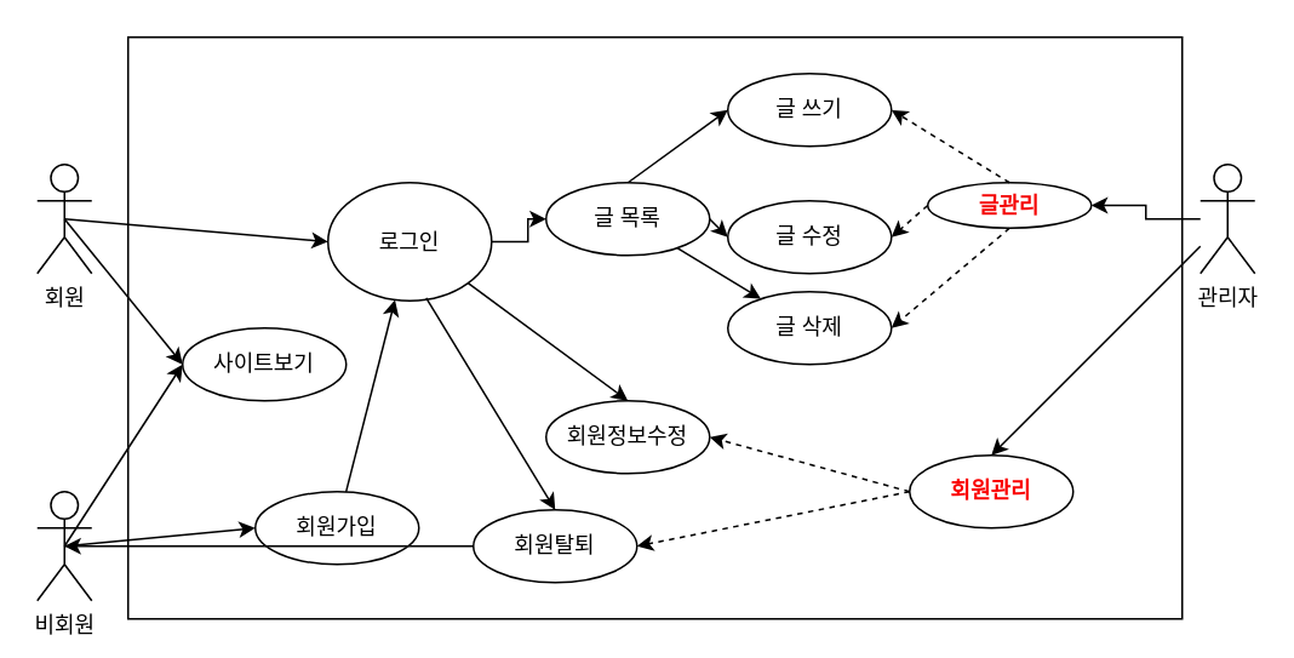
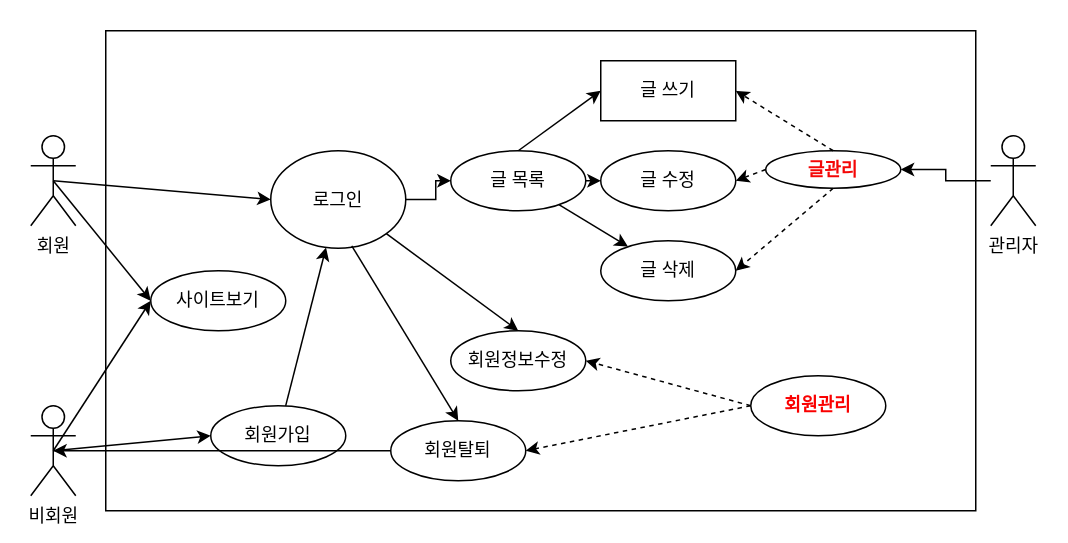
  <mxCell id="0" />
  <mxCell id="1" parent="0" />
  <mxCell id="2" value="" style="rounded=0;whiteSpace=wrap;html=1;movable=0;resizable=0;rotatable=0;deletable=0;editable=0;locked=1;connectable=0;" vertex="1" parent="1"><mxGeometry x="70" y="20" width="580" height="320" as="geometry" /></mxCell>
  <mxCell id="3" value="회원" style="shape=umlActor;verticalLabelPosition=bottom;verticalAlign=top;html=1;outlineConnect=0;" vertex="1" parent="1"><mxGeometry x="20" y="90" width="30" height="60" as="geometry" /></mxCell>
  <mxCell id="4" value="" style="rounded=0;orthogonalLoop=1;jettySize=auto;html=1;entryX=0;entryY=0.5;entryDx=0;entryDy=0;exitX=0.5;exitY=0.5;exitDx=0;exitDy=0;exitPerimeter=0;" edge="1" parent="1" source="5" target="16"><mxGeometry relative="1" as="geometry"><mxPoint x="130" y="290" as="targetPoint" /></mxGeometry></mxCell>
  <mxCell id="5" value="비회원&lt;br&gt;" style="shape=umlActor;verticalLabelPosition=bottom;verticalAlign=top;html=1;outlineConnect=0;" vertex="1" parent="1"><mxGeometry x="20" y="270" width="30" height="60" as="geometry" /></mxCell>
  <mxCell id="6" value="" style="edgeStyle=orthogonalEdgeStyle;rounded=0;orthogonalLoop=1;jettySize=auto;html=1;" edge="1" parent="1" source="7" target="18"><mxGeometry relative="1" as="geometry" /></mxCell>
  <mxCell id="7" value="관리자" style="shape=umlActor;verticalLabelPosition=bottom;verticalAlign=top;html=1;outlineConnect=0;" vertex="1" parent="1"><mxGeometry x="660" y="90" width="30" height="60" as="geometry" /></mxCell>
  <mxCell id="8" value="사이트보기" style="ellipse;whiteSpace=wrap;html=1;" vertex="1" parent="1"><mxGeometry x="100" y="180" width="90" height="40" as="geometry" /></mxCell>
  <mxCell id="9" value="" style="rounded=0;orthogonalLoop=1;jettySize=auto;html=1;" edge="1" parent="1" source="10" target="17"><mxGeometry relative="1" as="geometry" /></mxCell>
  <mxCell id="10" value="글 목록" style="ellipse;whiteSpace=wrap;html=1;" vertex="1" parent="1"><mxGeometry x="300" y="100" width="90" height="40" as="geometry" /></mxCell>
  <mxCell id="11" value="" style="endArrow=classic;html=1;rounded=0;exitX=0.5;exitY=0.5;exitDx=0;exitDy=0;exitPerimeter=0;entryX=0;entryY=0.5;entryDx=0;entryDy=0;" edge="1" parent="1" source="3" target="14"><mxGeometry width="50" height="50" relative="1" as="geometry"><mxPoint x="330" y="350" as="sourcePoint" /><mxPoint x="190" y="120" as="targetPoint" /></mxGeometry></mxCell>
  <mxCell id="12" value="" style="endArrow=classic;html=1;rounded=0;exitX=0.5;exitY=0.5;exitDx=0;exitDy=0;exitPerimeter=0;entryX=0;entryY=0.5;entryDx=0;entryDy=0;" edge="1" parent="1" source="3" target="8"><mxGeometry width="50" height="50" relative="1" as="geometry"><mxPoint x="330" y="350" as="sourcePoint" /><mxPoint x="380" y="300" as="targetPoint" /></mxGeometry></mxCell>
  <mxCell id="13" value="" style="edgeStyle=orthogonalEdgeStyle;rounded=0;orthogonalLoop=1;jettySize=auto;html=1;" edge="1" parent="1" source="14" target="10"><mxGeometry relative="1" as="geometry" /></mxCell>
  <mxCell id="14" value="로그인" style="ellipse;whiteSpace=wrap;html=1;" vertex="1" parent="1"><mxGeometry x="180" y="100" width="90" height="65" as="geometry" /></mxCell>
  <mxCell id="15" value="" style="rounded=0;orthogonalLoop=1;jettySize=auto;html=1;" edge="1" parent="1" source="16" target="14"><mxGeometry relative="1" as="geometry" /></mxCell>
  <mxCell id="16" value="회원가입" style="ellipse;whiteSpace=wrap;html=1;" vertex="1" parent="1"><mxGeometry x="140" y="270" width="90" height="40" as="geometry" /></mxCell>
  <mxCell id="17" value="글 삭제" style="ellipse;whiteSpace=wrap;html=1;" vertex="1" parent="1"><mxGeometry x="400" y="160" width="90" height="40" as="geometry" /></mxCell>
  <mxCell id="18" value="글관리" style="ellipse;whiteSpace=wrap;html=1;fontColor=#f40606;fontStyle=1" vertex="1" parent="1"><mxGeometry x="510" y="100" width="90" height="25" as="geometry" /></mxCell>
  <mxCell id="19" value="" style="endArrow=classic;html=1;rounded=0;exitX=0.5;exitY=0.5;exitDx=0;exitDy=0;exitPerimeter=0;entryX=0;entryY=0.5;entryDx=0;entryDy=0;" edge="1" parent="1" source="5" target="8"><mxGeometry width="50" height="50" relative="1" as="geometry"><mxPoint x="330" y="350" as="sourcePoint" /><mxPoint x="380" y="300" as="targetPoint" /></mxGeometry></mxCell>
- <mxCell id="20" value="글 수정" style="ellipse;whiteSpace=wrap;html=1;" vertex="1" parent="1"><mxGeometry x="400" y="110" width="90" height="40" as="geometry" /></mxCell>
- <mxCell id="21" value="글 쓰기" style="ellipse;whiteSpace=wrap;html=1;" vertex="1" parent="1"><mxGeometry x="400" y="40" width="90" height="40" as="geometry" /></mxCell>
+ <mxCell id="20" value="글 수정" style="ellipse;whiteSpace=wrap;html=1;" vertex="1" parent="1"><mxGeometry x="400" y="100" width="90" height="40" as="geometry" /></mxCell>
+ <mxCell id="21" value="글 쓰기" style="whiteSpace=wrap;html=1;rounded=0;" vertex="1" parent="1"><mxGeometry x="400" y="40" width="90" height="40" as="geometry" /></mxCell>
  <mxCell id="22" value="" style="endArrow=classic;html=1;rounded=0;entryX=0;entryY=0.5;entryDx=0;entryDy=0;exitX=0.5;exitY=0;exitDx=0;exitDy=0;" edge="1" parent="1" source="10" target="21"><mxGeometry width="50" height="50" relative="1" as="geometry"><mxPoint x="370" y="350" as="sourcePoint" /><mxPoint x="420" y="300" as="targetPoint" /></mxGeometry></mxCell>
  <mxCell id="23" value="" style="endArrow=classic;html=1;rounded=0;exitX=1;exitY=0.5;exitDx=0;exitDy=0;entryX=0;entryY=0.5;entryDx=0;entryDy=0;" edge="1" parent="1" source="10" target="20"><mxGeometry width="50" height="50" relative="1" as="geometry"><mxPoint x="370" y="350" as="sourcePoint" /><mxPoint x="420" y="300" as="targetPoint" /></mxGeometry></mxCell>
  <mxCell id="24" value="" style="endArrow=classic;html=1;rounded=0;entryX=1;entryY=0.5;entryDx=0;entryDy=0;exitX=0.5;exitY=1;exitDx=0;exitDy=0;dashed=1;" edge="1" parent="1" source="18" target="17"><mxGeometry width="50" height="50" relative="1" as="geometry"><mxPoint x="370" y="350" as="sourcePoint" /><mxPoint x="420" y="300" as="targetPoint" /></mxGeometry></mxCell>
  <mxCell id="25" value="" style="endArrow=classic;html=1;rounded=0;entryX=1;entryY=0.5;entryDx=0;entryDy=0;exitX=0;exitY=0.5;exitDx=0;exitDy=0;dashed=1;" edge="1" parent="1" source="18" target="20"><mxGeometry width="50" height="50" relative="1" as="geometry"><mxPoint x="370" y="350" as="sourcePoint" /><mxPoint x="420" y="300" as="targetPoint" /></mxGeometry></mxCell>
  <mxCell id="26" value="" style="endArrow=classic;html=1;rounded=0;entryX=1;entryY=0.5;entryDx=0;entryDy=0;exitX=0.5;exitY=0;exitDx=0;exitDy=0;dashed=1;" edge="1" parent="1" source="18" target="21"><mxGeometry width="50" height="50" relative="1" as="geometry"><mxPoint x="370" y="350" as="sourcePoint" /><mxPoint x="420" y="300" as="targetPoint" /></mxGeometry></mxCell>
  <mxCell id="27" value="회원탈퇴" style="ellipse;whiteSpace=wrap;html=1;" vertex="1" parent="1"><mxGeometry x="260" y="280" width="90" height="40" as="geometry" /></mxCell>
  <mxCell id="28" value="회원정보수정" style="ellipse;whiteSpace=wrap;html=1;" vertex="1" parent="1"><mxGeometry x="300" y="220" width="90" height="40" as="geometry" /></mxCell>
  <mxCell id="29" value="" style="endArrow=classic;html=1;rounded=0;exitX=0;exitY=0.5;exitDx=0;exitDy=0;entryX=0.5;entryY=0.5;entryDx=0;entryDy=0;entryPerimeter=0;" edge="1" parent="1" source="27" target="5"><mxGeometry width="50" height="50" relative="1" as="geometry"><mxPoint x="330" y="150" as="sourcePoint" /><mxPoint x="380" y="100" as="targetPoint" /></mxGeometry></mxCell>
  <mxCell id="30" value="" style="endArrow=classic;html=1;rounded=0;exitX=0.6;exitY=0.975;exitDx=0;exitDy=0;entryX=0.5;entryY=0;entryDx=0;entryDy=0;exitPerimeter=0;" edge="1" parent="1" source="14" target="27"><mxGeometry width="50" height="50" relative="1" as="geometry"><mxPoint x="330" y="150" as="sourcePoint" /><mxPoint x="380" y="100" as="targetPoint" /></mxGeometry></mxCell>
  <mxCell id="31" value="" style="endArrow=classic;html=1;rounded=0;entryX=0.5;entryY=0;entryDx=0;entryDy=0;exitX=1;exitY=1;exitDx=0;exitDy=0;" edge="1" parent="1" source="14" target="28"><mxGeometry width="50" height="50" relative="1" as="geometry"><mxPoint x="330" y="150" as="sourcePoint" /><mxPoint x="380" y="100" as="targetPoint" /></mxGeometry></mxCell>
  <mxCell id="32" value="회원관리" style="ellipse;whiteSpace=wrap;html=1;fontColor=#fa0000;fontStyle=1" vertex="1" parent="1"><mxGeometry x="500" y="250" width="90" height="40" as="geometry" /></mxCell>
- <mxCell id="33" value="" style="endArrow=classic;html=1;rounded=0;entryX=0.5;entryY=0;entryDx=0;entryDy=0;" edge="1" parent="1" source="7" target="32"><mxGeometry width="50" height="50" relative="1" as="geometry"><mxPoint x="330" y="150" as="sourcePoint" /><mxPoint x="380" y="100" as="targetPoint" /></mxGeometry></mxCell>
  <mxCell id="34" value="" style="endArrow=classic;html=1;rounded=0;exitX=0;exitY=0.5;exitDx=0;exitDy=0;entryX=1;entryY=0.5;entryDx=0;entryDy=0;dashed=1;" edge="1" parent="1" source="32" target="28"><mxGeometry width="50" height="50" relative="1" as="geometry"><mxPoint x="330" y="150" as="sourcePoint" /><mxPoint x="380" y="100" as="targetPoint" /></mxGeometry></mxCell>
  <mxCell id="35" value="" style="endArrow=classic;html=1;rounded=0;exitX=0;exitY=0.5;exitDx=0;exitDy=0;entryX=1;entryY=0.5;entryDx=0;entryDy=0;dashed=1;" edge="1" parent="1" source="32" target="27"><mxGeometry width="50" height="50" relative="1" as="geometry"><mxPoint x="330" y="150" as="sourcePoint" /><mxPoint x="380" y="100" as="targetPoint" /></mxGeometry></mxCell>
